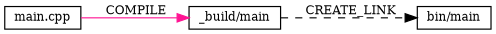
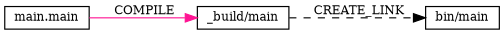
  digraph {
    rankdir=LR
    node [fontsize=10 shape=box]
    edge [fontsize=10]
    n1 [height=0.25 label="bin/main"]
    n2 [height=0.25 label="_build/main"]
-   n3 [height=0.25 label="main.cpp"]
+   n3 [height=0.25 label="main.main"]
    n2 -> n1 [color=black label=" CREATE_LINK" style=dashed]
    n3 -> n2 [color=deeppink label=" COMPILE" style=solid]
  }
